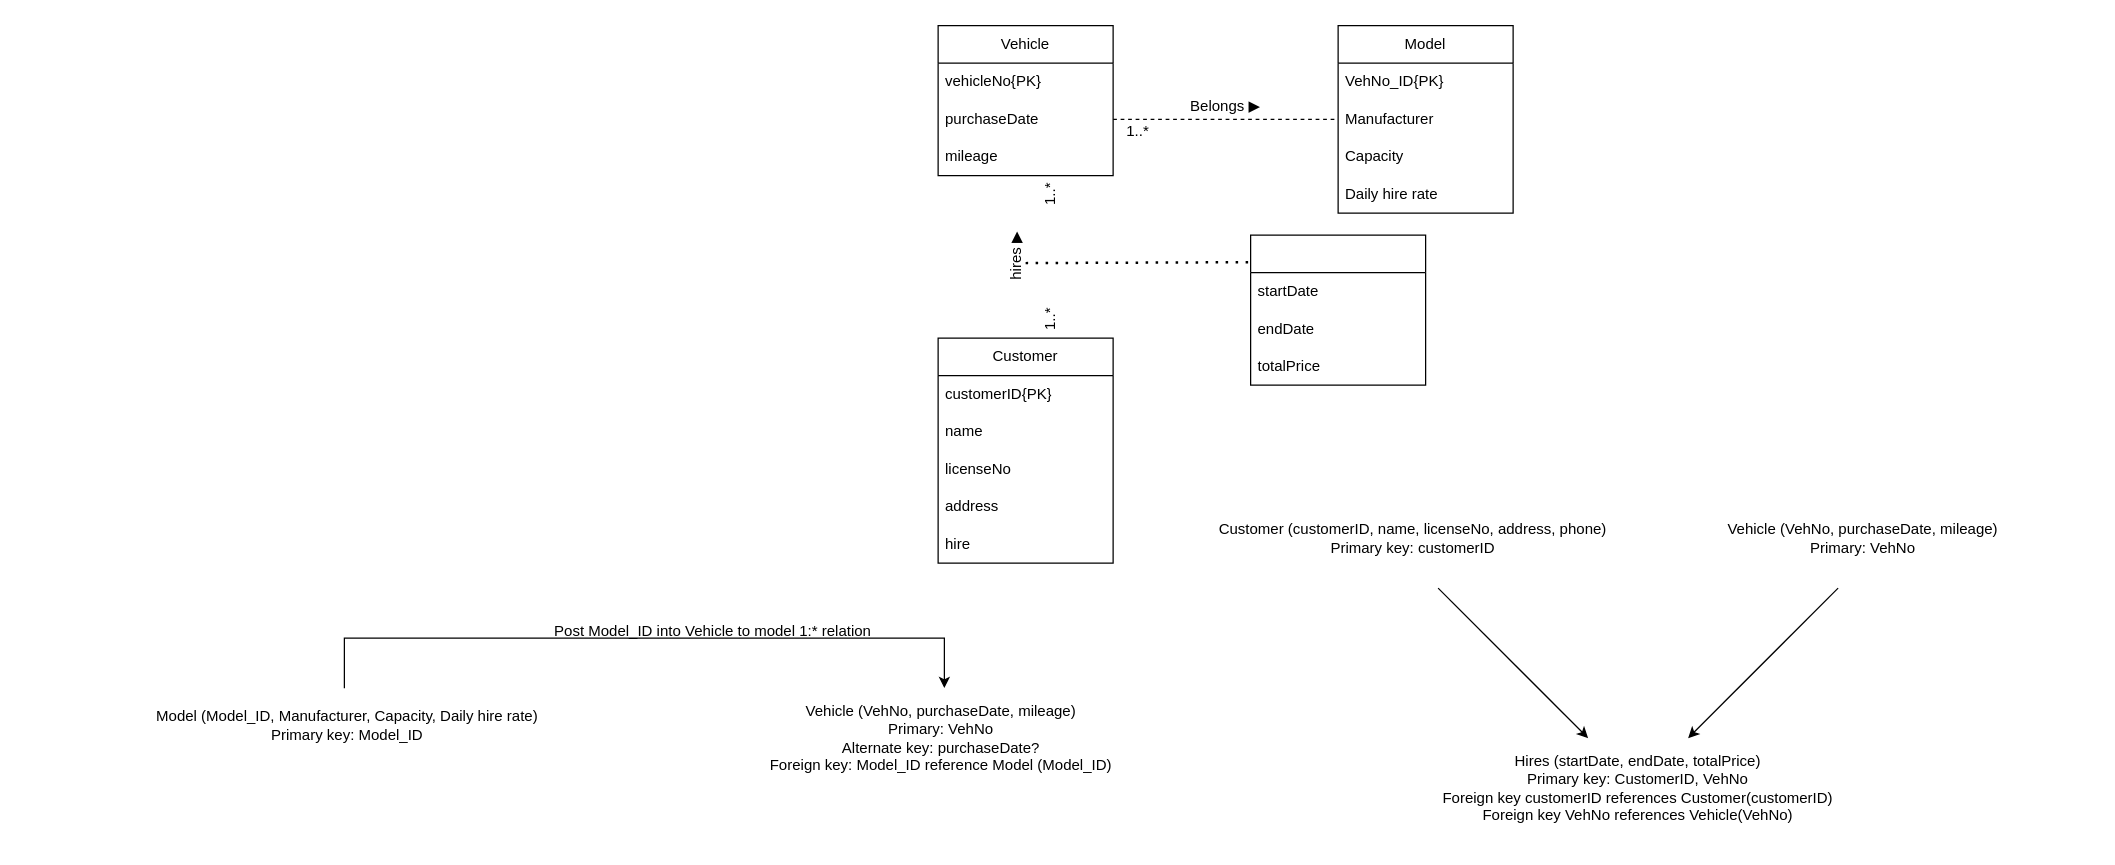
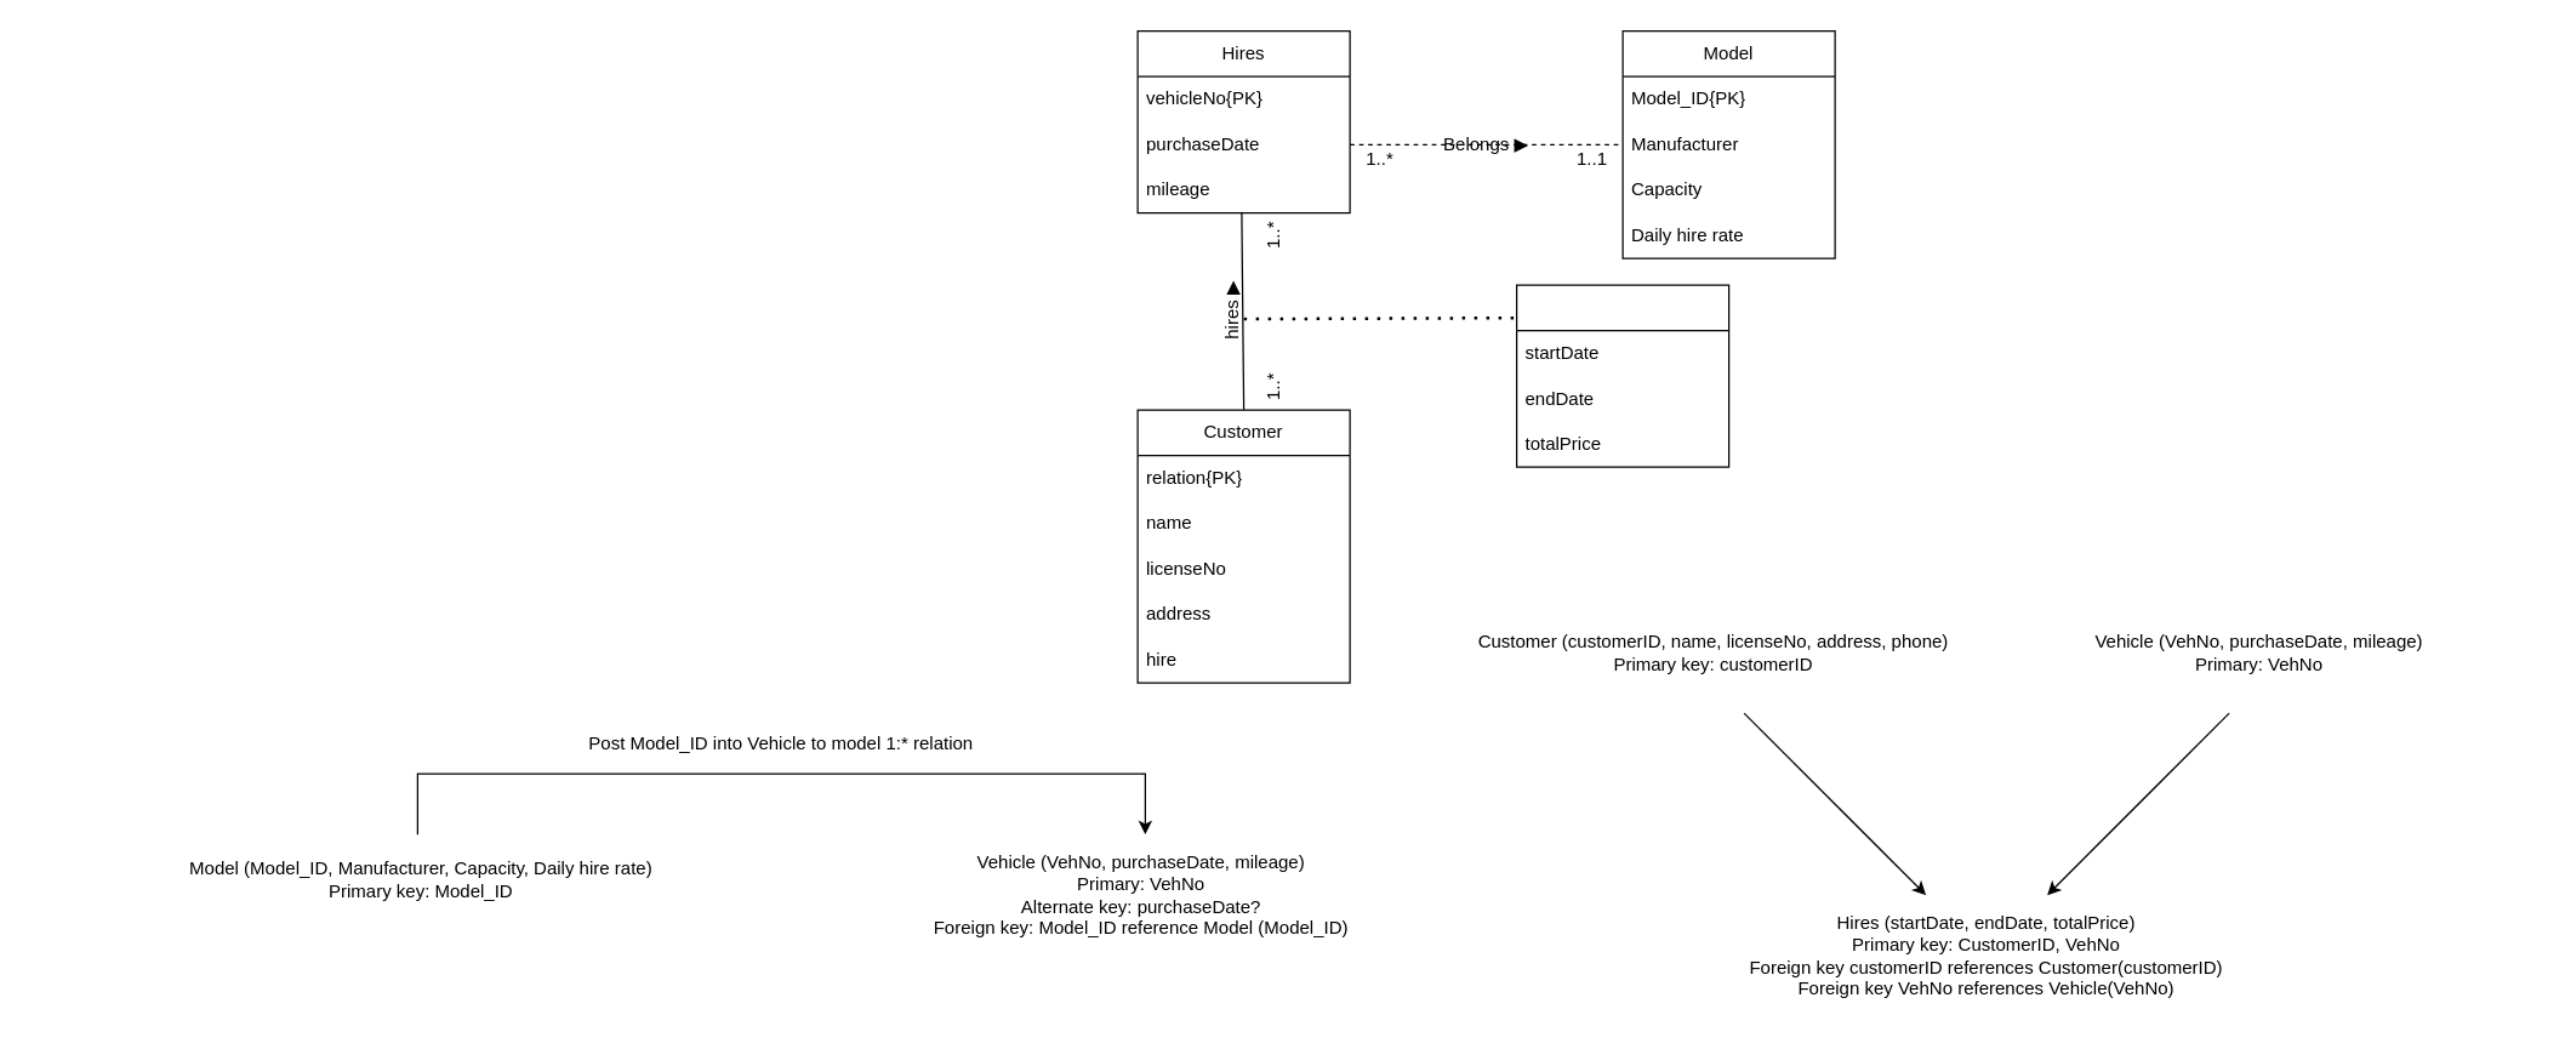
  <mxCell id="0" />
  <mxCell id="1" parent="0" />
- <mxCell id="2" value="Vehicle" style="swimlane;fontStyle=0;childLayout=stackLayout;horizontal=1;startSize=30;horizontalStack=0;resizeParent=1;resizeParentMax=0;resizeLast=0;collapsible=1;marginBottom=0;whiteSpace=wrap;html=1;" parent="1" vertex="1"><mxGeometry x="750" y="20" width="140" height="120" as="geometry" /></mxCell>
+ <mxCell id="2" value="Hires" style="swimlane;fontStyle=0;childLayout=stackLayout;horizontal=1;startSize=30;horizontalStack=0;resizeParent=1;resizeParentMax=0;resizeLast=0;collapsible=1;marginBottom=0;whiteSpace=wrap;html=1;" parent="1" vertex="1"><mxGeometry x="750" y="20" width="140" height="120" as="geometry" /></mxCell>
  <mxCell id="3" value="vehicleNo{PK}" style="text;strokeColor=none;fillColor=none;align=left;verticalAlign=middle;spacingLeft=4;spacingRight=4;overflow=hidden;points=[[0,0.5],[1,0.5]];portConstraint=eastwest;rotatable=0;whiteSpace=wrap;html=1;" parent="2" vertex="1"><mxGeometry y="30" width="140" height="30" as="geometry" /></mxCell>
  <mxCell id="4" value="purchaseDate" style="text;strokeColor=none;fillColor=none;align=left;verticalAlign=middle;spacingLeft=4;spacingRight=4;overflow=hidden;points=[[0,0.5],[1,0.5]];portConstraint=eastwest;rotatable=0;whiteSpace=wrap;html=1;" parent="2" vertex="1"><mxGeometry y="60" width="140" height="30" as="geometry" /></mxCell>
  <mxCell id="5" value="mileage" style="text;strokeColor=none;fillColor=none;align=left;verticalAlign=middle;spacingLeft=4;spacingRight=4;overflow=hidden;points=[[0,0.5],[1,0.5]];portConstraint=eastwest;rotatable=0;whiteSpace=wrap;html=1;" parent="2" vertex="1"><mxGeometry y="90" width="140" height="30" as="geometry" /></mxCell>
  <mxCell id="6" value="Model" style="swimlane;fontStyle=0;childLayout=stackLayout;horizontal=1;startSize=30;horizontalStack=0;resizeParent=1;resizeParentMax=0;resizeLast=0;collapsible=1;marginBottom=0;whiteSpace=wrap;html=1;" parent="1" vertex="1"><mxGeometry x="1070" y="20" width="140" height="150" as="geometry" /></mxCell>
- <mxCell id="7" value="VehNo_ID{PK}" style="text;strokeColor=none;fillColor=none;align=left;verticalAlign=middle;spacingLeft=4;spacingRight=4;overflow=hidden;points=[[0,0.5],[1,0.5]];portConstraint=eastwest;rotatable=0;whiteSpace=wrap;html=1;" parent="6" vertex="1"><mxGeometry y="30" width="140" height="30" as="geometry" /></mxCell>
+ <mxCell id="7" value="Model_ID{PK}" style="text;strokeColor=none;fillColor=none;align=left;verticalAlign=middle;spacingLeft=4;spacingRight=4;overflow=hidden;points=[[0,0.5],[1,0.5]];portConstraint=eastwest;rotatable=0;whiteSpace=wrap;html=1;" parent="6" vertex="1"><mxGeometry y="30" width="140" height="30" as="geometry" /></mxCell>
  <mxCell id="8" value="Manufacturer" style="text;strokeColor=none;fillColor=none;align=left;verticalAlign=middle;spacingLeft=4;spacingRight=4;overflow=hidden;points=[[0,0.5],[1,0.5]];portConstraint=eastwest;rotatable=0;whiteSpace=wrap;html=1;" parent="6" vertex="1"><mxGeometry y="60" width="140" height="30" as="geometry" /></mxCell>
  <mxCell id="9" value="Capacity" style="text;strokeColor=none;fillColor=none;align=left;verticalAlign=middle;spacingLeft=4;spacingRight=4;overflow=hidden;points=[[0,0.5],[1,0.5]];portConstraint=eastwest;rotatable=0;whiteSpace=wrap;html=1;" parent="6" vertex="1"><mxGeometry y="90" width="140" height="30" as="geometry" /></mxCell>
  <mxCell id="10" value="Daily hire rate" style="text;strokeColor=none;fillColor=none;align=left;verticalAlign=middle;spacingLeft=4;spacingRight=4;overflow=hidden;points=[[0,0.5],[1,0.5]];portConstraint=eastwest;rotatable=0;whiteSpace=wrap;html=1;" parent="6" vertex="1"><mxGeometry y="120" width="140" height="30" as="geometry" /></mxCell>
  <mxCell id="11" value="" style="endArrow=none;html=1;rounded=0;exitX=1;exitY=0.5;exitDx=0;exitDy=0;entryX=0;entryY=0.5;entryDx=0;entryDy=0;dashed=1;" parent="1" source="4" target="8" edge="1"><mxGeometry width="50" height="50" relative="1" as="geometry"><mxPoint x="1000" y="260" as="sourcePoint" /><mxPoint x="1050" y="210" as="targetPoint" /><Array as="points"><mxPoint x="980" y="95" /></Array></mxGeometry></mxCell>
- <mxCell id="12" value="Belongs&amp;nbsp;▶" style="text;html=1;align=center;verticalAlign=middle;whiteSpace=wrap;rounded=0;" parent="1" vertex="1"><mxGeometry x="950" y="70" width="60" height="30" as="geometry" /></mxCell>
+ <mxCell id="12" value="Belongs&amp;nbsp;▶" style="text;html=1;align=center;verticalAlign=middle;whiteSpace=wrap;rounded=0;" parent="1" vertex="1"><mxGeometry x="950" y="80" width="60" height="30" as="geometry" /></mxCell>
  <mxCell id="13" value="1..*" style="text;html=1;align=center;verticalAlign=middle;whiteSpace=wrap;rounded=0;" parent="1" vertex="1"><mxGeometry x="890" y="90" width="40" height="30" as="geometry" /></mxCell>
+ <mxCell id="14" value="1..1" style="text;html=1;align=center;verticalAlign=middle;whiteSpace=wrap;rounded=0;" parent="1" vertex="1"><mxGeometry x="1030" y="90" width="40" height="30" as="geometry" /></mxCell>
  <mxCell id="15" value="Customer" style="swimlane;fontStyle=0;childLayout=stackLayout;horizontal=1;startSize=30;horizontalStack=0;resizeParent=1;resizeParentMax=0;resizeLast=0;collapsible=1;marginBottom=0;whiteSpace=wrap;html=1;" parent="1" vertex="1"><mxGeometry x="750" y="270" width="140" height="180" as="geometry" /></mxCell>
- <mxCell id="16" value="customerID{PK}" style="text;strokeColor=none;fillColor=none;align=left;verticalAlign=middle;spacingLeft=4;spacingRight=4;overflow=hidden;points=[[0,0.5],[1,0.5]];portConstraint=eastwest;rotatable=0;whiteSpace=wrap;html=1;" parent="15" vertex="1"><mxGeometry y="30" width="140" height="30" as="geometry" /></mxCell>
+ <mxCell id="16" value="relation{PK}" style="text;strokeColor=none;fillColor=none;align=left;verticalAlign=middle;spacingLeft=4;spacingRight=4;overflow=hidden;points=[[0,0.5],[1,0.5]];portConstraint=eastwest;rotatable=0;whiteSpace=wrap;html=1;" parent="15" vertex="1"><mxGeometry y="30" width="140" height="30" as="geometry" /></mxCell>
  <mxCell id="17" value="name" style="text;strokeColor=none;fillColor=none;align=left;verticalAlign=middle;spacingLeft=4;spacingRight=4;overflow=hidden;points=[[0,0.5],[1,0.5]];portConstraint=eastwest;rotatable=0;whiteSpace=wrap;html=1;" parent="15" vertex="1"><mxGeometry y="60" width="140" height="30" as="geometry" /></mxCell>
  <mxCell id="18" value="licenseNo" style="text;strokeColor=none;fillColor=none;align=left;verticalAlign=middle;spacingLeft=4;spacingRight=4;overflow=hidden;points=[[0,0.5],[1,0.5]];portConstraint=eastwest;rotatable=0;whiteSpace=wrap;html=1;" parent="15" vertex="1"><mxGeometry y="90" width="140" height="30" as="geometry" /></mxCell>
  <mxCell id="19" value="address" style="text;strokeColor=none;fillColor=none;align=left;verticalAlign=middle;spacingLeft=4;spacingRight=4;overflow=hidden;points=[[0,0.5],[1,0.5]];portConstraint=eastwest;rotatable=0;whiteSpace=wrap;html=1;" parent="15" vertex="1"><mxGeometry y="120" width="140" height="30" as="geometry" /></mxCell>
  <mxCell id="20" value="hire" style="text;strokeColor=none;fillColor=none;align=left;verticalAlign=middle;spacingLeft=4;spacingRight=4;overflow=hidden;points=[[0,0.5],[1,0.5]];portConstraint=eastwest;rotatable=0;whiteSpace=wrap;html=1;" parent="15" vertex="1"><mxGeometry y="150" width="140" height="30" as="geometry" /></mxCell>
+ <mxCell id="21" value="" style="endArrow=none;html=1;rounded=0;exitX=0.5;exitY=0;exitDx=0;exitDy=0;entryX=0.49;entryY=0.98;entryDx=0;entryDy=0;entryPerimeter=0;" parent="1" source="15" target="5" edge="1"><mxGeometry width="50" height="50" relative="1" as="geometry"><mxPoint x="850" y="250" as="sourcePoint" /><mxPoint x="900" y="200" as="targetPoint" /></mxGeometry></mxCell>
  <mxCell id="22" value="hires ▶" style="text;html=1;align=center;verticalAlign=middle;whiteSpace=wrap;rounded=0;rotation=-90;" parent="1" vertex="1"><mxGeometry x="782.5" y="187.5" width="60" height="35" as="geometry" /></mxCell>
  <mxCell id="23" value="1..*" style="text;html=1;align=center;verticalAlign=middle;whiteSpace=wrap;rounded=0;rotation=-90;" parent="1" vertex="1"><mxGeometry x="820" y="240" width="40" height="30" as="geometry" /></mxCell>
  <mxCell id="24" value="1..*" style="text;html=1;align=center;verticalAlign=middle;whiteSpace=wrap;rounded=0;rotation=-90;" parent="1" vertex="1"><mxGeometry x="820" y="140" width="40" height="30" as="geometry" /></mxCell>
  <mxCell id="25" value="" style="endArrow=none;dashed=1;html=1;dashPattern=1 3;strokeWidth=2;rounded=0;entryX=0.009;entryY=0.181;entryDx=0;entryDy=0;entryPerimeter=0;" parent="1" target="26" edge="1"><mxGeometry width="50" height="50" relative="1" as="geometry"><mxPoint x="820" y="210" as="sourcePoint" /><mxPoint x="1000" y="210" as="targetPoint" /></mxGeometry></mxCell>
  <mxCell id="26" value="" style="swimlane;fontStyle=0;childLayout=stackLayout;horizontal=1;startSize=30;horizontalStack=0;resizeParent=1;resizeParentMax=0;resizeLast=0;collapsible=1;marginBottom=0;whiteSpace=wrap;html=1;" parent="1" vertex="1"><mxGeometry x="1000" y="187.5" width="140" height="120" as="geometry" /></mxCell>
  <mxCell id="27" value="startDate" style="text;strokeColor=none;fillColor=none;align=left;verticalAlign=middle;spacingLeft=4;spacingRight=4;overflow=hidden;points=[[0,0.5],[1,0.5]];portConstraint=eastwest;rotatable=0;whiteSpace=wrap;html=1;" parent="26" vertex="1"><mxGeometry y="30" width="140" height="30" as="geometry" /></mxCell>
  <mxCell id="28" value="endDate" style="text;strokeColor=none;fillColor=none;align=left;verticalAlign=middle;spacingLeft=4;spacingRight=4;overflow=hidden;points=[[0,0.5],[1,0.5]];portConstraint=eastwest;rotatable=0;whiteSpace=wrap;html=1;" parent="26" vertex="1"><mxGeometry y="60" width="140" height="30" as="geometry" /></mxCell>
  <mxCell id="29" value="totalPrice" style="text;strokeColor=none;fillColor=none;align=left;verticalAlign=middle;spacingLeft=4;spacingRight=4;overflow=hidden;points=[[0,0.5],[1,0.5]];portConstraint=eastwest;rotatable=0;whiteSpace=wrap;html=1;" parent="26" vertex="1"><mxGeometry y="90" width="140" height="30" as="geometry" /></mxCell>
  <mxCell id="30" value="" style="endArrow=classic;html=1;rounded=0;" edge="1" parent="1"><mxGeometry width="50" height="50" relative="1" as="geometry"><mxPoint x="275" y="550" as="sourcePoint" /><mxPoint x="755" y="550" as="targetPoint" /><Array as="points"><mxPoint x="275" y="510" /><mxPoint x="755" y="510" /></Array></mxGeometry></mxCell>
  <mxCell id="31" value="Model (Model_ID, Manufacturer, Capacity, Daily hire rate)&lt;div&gt;Primary key: Model_ID&lt;/div&gt;" style="text;html=1;align=center;verticalAlign=middle;whiteSpace=wrap;rounded=0;" vertex="1" parent="1"><mxGeometry x="20" y="550" width="515" height="60" as="geometry" /></mxCell>
  <mxCell id="32" value="Vehicle (VehNo, purchaseDate, mileage)&lt;div&gt;Primary: VehNo&lt;/div&gt;&lt;div&gt;Alternate key: purchaseDate?&lt;/div&gt;&lt;div&gt;Foreign key: Model_ID reference Model (Model_ID)&lt;/div&gt;" style="text;html=1;align=center;verticalAlign=middle;whiteSpace=wrap;rounded=0;" vertex="1" parent="1"><mxGeometry x="495" y="550" width="515" height="80" as="geometry" /></mxCell>
- <mxCell id="33" value="Post Model_ID into Vehicle to model 1:* relation" style="text;html=1;align=center;verticalAlign=middle;whiteSpace=wrap;rounded=0;" vertex="1" parent="1"><mxGeometry x="410" y="485" width="320" height="40" as="geometry" /></mxCell>
+ <mxCell id="33" value="Post Model_ID into Vehicle to model 1:* relation" style="text;html=1;align=center;verticalAlign=middle;whiteSpace=wrap;rounded=0;" vertex="1" parent="1"><mxGeometry x="355" y="470" width="320" height="40" as="geometry" /></mxCell>
  <mxCell id="34" value="" style="endArrow=classic;html=1;rounded=0;" edge="1" parent="1"><mxGeometry width="50" height="50" relative="1" as="geometry"><mxPoint x="1150" y="470" as="sourcePoint" /><mxPoint x="1270" y="590" as="targetPoint" /></mxGeometry></mxCell>
  <mxCell id="35" value="" style="endArrow=classic;html=1;rounded=0;" edge="1" parent="1"><mxGeometry width="50" height="50" relative="1" as="geometry"><mxPoint x="1470" y="470" as="sourcePoint" /><mxPoint x="1350" y="590" as="targetPoint" /></mxGeometry></mxCell>
  <mxCell id="36" value="Customer (customerID, name, licenseNo, address, phone)&lt;div&gt;Primary key: customerID&lt;/div&gt;" style="text;html=1;align=center;verticalAlign=middle;whiteSpace=wrap;rounded=0;" vertex="1" parent="1"><mxGeometry x="950" y="390" width="360" height="80" as="geometry" /></mxCell>
  <mxCell id="37" value="Vehicle (VehNo, purchaseDate, mileage)&lt;div&gt;Primary: VehNo&lt;br&gt;&lt;/div&gt;" style="text;html=1;align=center;verticalAlign=middle;whiteSpace=wrap;rounded=0;" vertex="1" parent="1"><mxGeometry x="1310" y="390" width="360" height="80" as="geometry" /></mxCell>
  <mxCell id="38" value="Hires (startDate, endDate, totalPrice)&lt;div&gt;Primary key: CustomerID, VehNo&lt;/div&gt;&lt;div&gt;Foreign key customerID references Customer(customerID)&lt;/div&gt;&lt;div&gt;Foreign key VehNo references Vehicle(VehNo)&lt;br&gt;&lt;/div&gt;" style="text;html=1;align=center;verticalAlign=middle;whiteSpace=wrap;rounded=0;" vertex="1" parent="1"><mxGeometry x="1090" y="590" width="440" height="80" as="geometry" /></mxCell>
